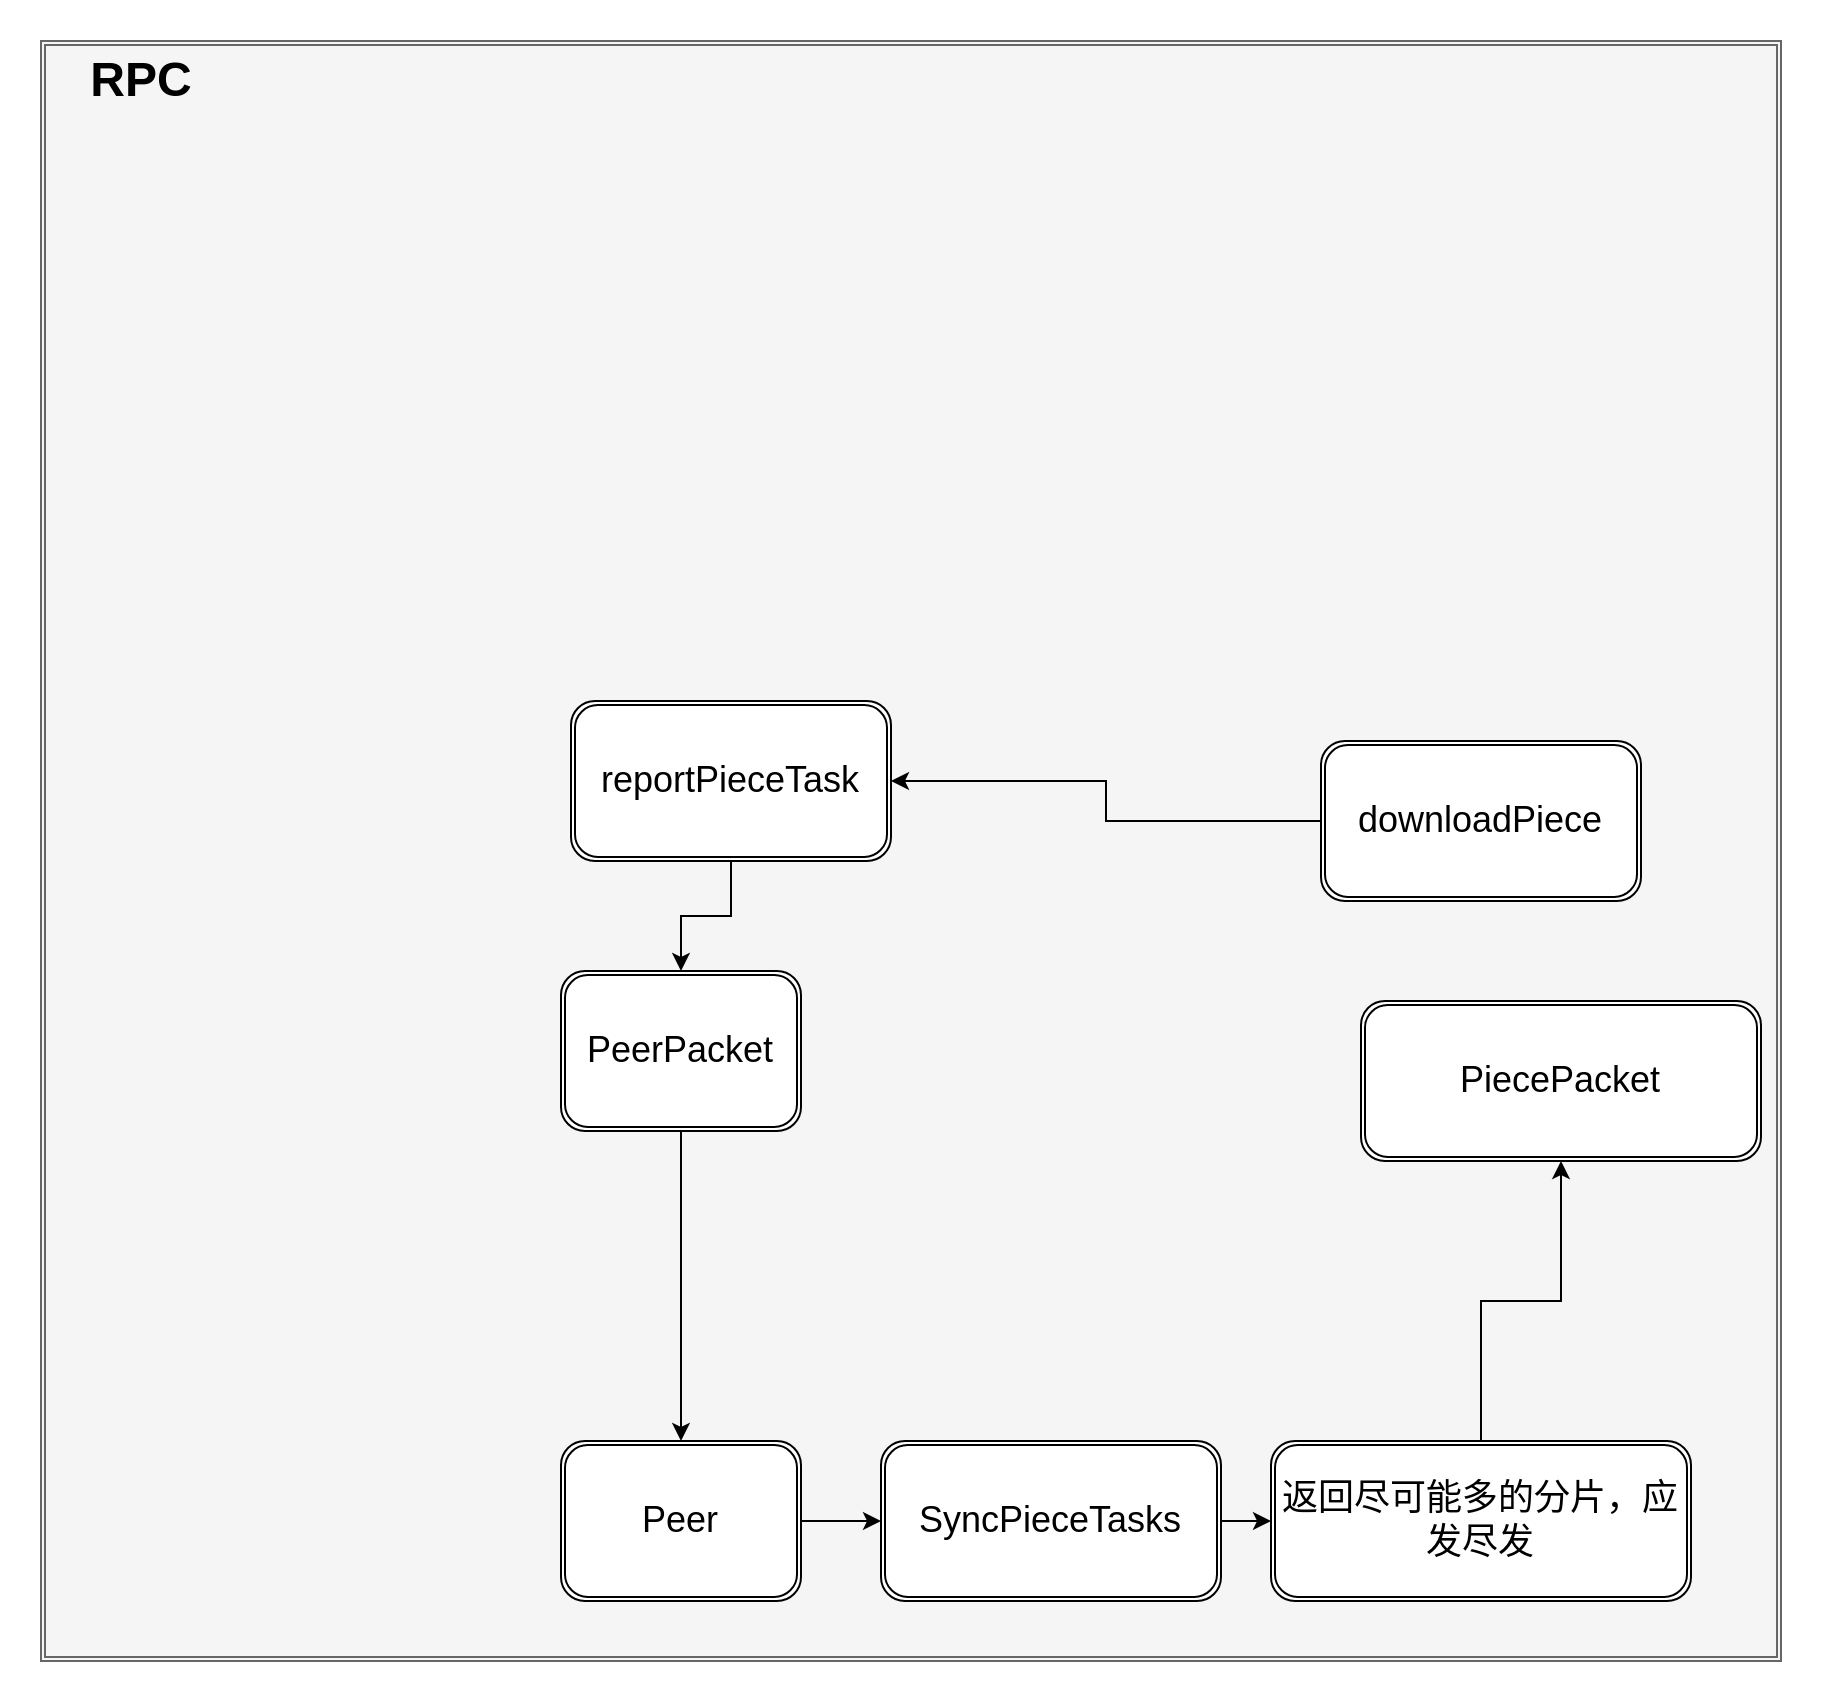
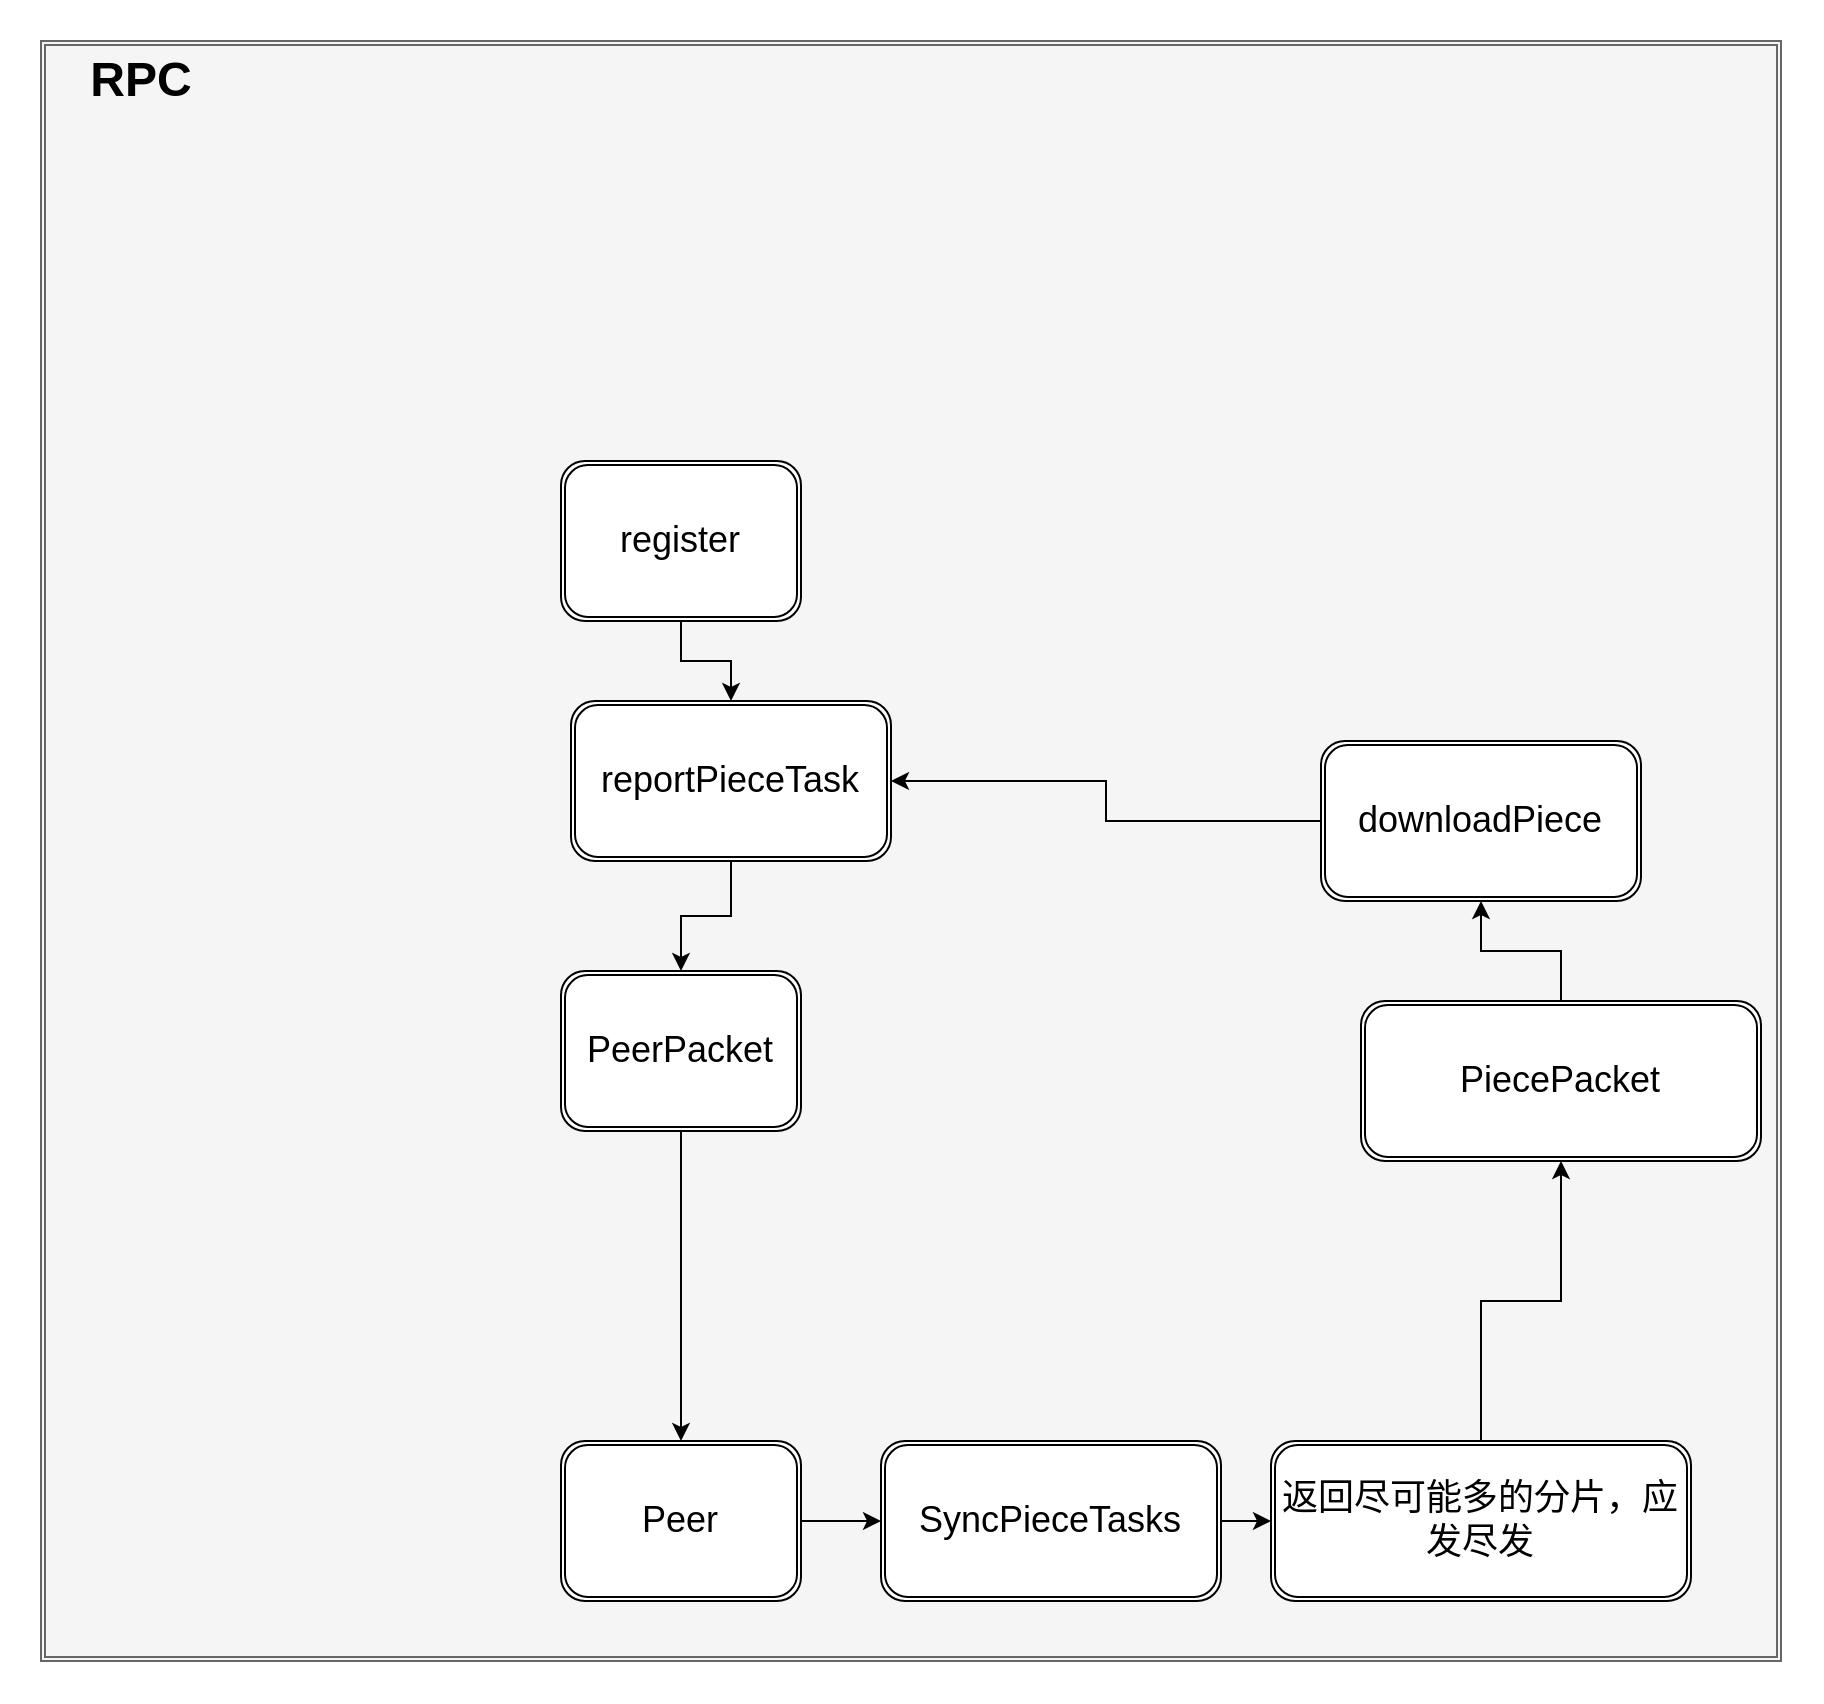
  <mxCell id="0" />
  <mxCell id="1" parent="0" />
  <mxCell id="2" value="" style="shape=ext;double=1;rounded=0;whiteSpace=wrap;html=1;fillColor=#f5f5f5;fontColor=#333333;strokeColor=#666666;" vertex="1" parent="1"><mxGeometry x="20" y="20" width="870" height="810" as="geometry" /></mxCell>
  <mxCell id="3" value="RPC" style="text;strokeColor=none;fillColor=none;html=1;fontSize=24;fontStyle=1;verticalAlign=middle;align=center;" vertex="1" parent="1"><mxGeometry x="20" y="20" width="100" height="40" as="geometry" /></mxCell>
  <mxCell id="4" style="edgeStyle=orthogonalEdgeStyle;rounded=0;orthogonalLoop=1;jettySize=auto;html=1;exitX=1;exitY=0.5;exitDx=0;exitDy=0;entryX=0;entryY=0.5;entryDx=0;entryDy=0;fontFamily=Helvetica;fontSize=18;fontColor=#000000;" edge="1" parent="1" source="5" target="7"><mxGeometry relative="1" as="geometry" /></mxCell>
  <mxCell id="5" value="&lt;pre style=&quot;text-align: start;&quot;&gt;&lt;font face=&quot;Helvetica&quot; style=&quot;font-size: 18px; background-color: rgb(255, 255, 255);&quot;&gt;SyncPieceTasks&lt;/font&gt;&lt;/pre&gt;" style="shape=ext;double=1;rounded=1;whiteSpace=wrap;html=1;" vertex="1" parent="1"><mxGeometry x="440" y="720" width="170" height="80" as="geometry" /></mxCell>
  <mxCell id="6" style="edgeStyle=orthogonalEdgeStyle;rounded=0;orthogonalLoop=1;jettySize=auto;html=1;exitX=0.5;exitY=0;exitDx=0;exitDy=0;entryX=0.5;entryY=1;entryDx=0;entryDy=0;fontFamily=Helvetica;fontSize=18;fontColor=#000000;" edge="1" parent="1" source="7" target="15"><mxGeometry relative="1" as="geometry" /></mxCell>
  <mxCell id="7" value="返回尽可能多的分片，应发尽发" style="shape=ext;double=1;rounded=1;whiteSpace=wrap;html=1;labelBackgroundColor=#FFFFFF;fontFamily=Helvetica;fontSize=18;fontColor=#000000;" vertex="1" parent="1"><mxGeometry x="635" y="720" width="210" height="80" as="geometry" /></mxCell>
+ <mxCell id="8" style="edgeStyle=orthogonalEdgeStyle;rounded=0;orthogonalLoop=1;jettySize=auto;html=1;exitX=0.5;exitY=1;exitDx=0;exitDy=0;entryX=0.5;entryY=0;entryDx=0;entryDy=0;fontFamily=Helvetica;fontSize=18;fontColor=#000000;" edge="1" parent="1" source="9" target="11"><mxGeometry relative="1" as="geometry" /></mxCell>
+ <mxCell id="9" value="register" style="shape=ext;double=1;rounded=1;whiteSpace=wrap;html=1;labelBackgroundColor=#FFFFFF;fontFamily=Helvetica;fontSize=18;fontColor=#000000;" vertex="1" parent="1"><mxGeometry x="280" y="230" width="120" height="80" as="geometry" /></mxCell>
  <mxCell id="10" style="edgeStyle=orthogonalEdgeStyle;rounded=0;orthogonalLoop=1;jettySize=auto;html=1;exitX=0.5;exitY=1;exitDx=0;exitDy=0;entryX=0.5;entryY=0;entryDx=0;entryDy=0;fontFamily=Helvetica;fontSize=18;fontColor=#000000;" edge="1" parent="1" source="11" target="13"><mxGeometry relative="1" as="geometry" /></mxCell>
  <mxCell id="11" value="reportPieceTask" style="shape=ext;double=1;rounded=1;whiteSpace=wrap;html=1;labelBackgroundColor=#FFFFFF;fontFamily=Helvetica;fontSize=18;fontColor=#000000;" vertex="1" parent="1"><mxGeometry x="285" y="350" width="160" height="80" as="geometry" /></mxCell>
  <mxCell id="12" style="edgeStyle=orthogonalEdgeStyle;rounded=0;orthogonalLoop=1;jettySize=auto;html=1;exitX=0.5;exitY=1;exitDx=0;exitDy=0;entryX=0.5;entryY=0;entryDx=0;entryDy=0;fontFamily=Helvetica;fontSize=18;fontColor=#000000;" edge="1" parent="1" source="13" target="17"><mxGeometry relative="1" as="geometry" /></mxCell>
  <mxCell id="13" value="PeerPacket" style="shape=ext;double=1;rounded=1;whiteSpace=wrap;html=1;labelBackgroundColor=#FFFFFF;fontFamily=Helvetica;fontSize=18;fontColor=#000000;" vertex="1" parent="1"><mxGeometry x="280" y="485" width="120" height="80" as="geometry" /></mxCell>
+ <mxCell id="14" style="edgeStyle=orthogonalEdgeStyle;rounded=0;orthogonalLoop=1;jettySize=auto;html=1;exitX=0.5;exitY=0;exitDx=0;exitDy=0;entryX=0.5;entryY=1;entryDx=0;entryDy=0;fontFamily=Helvetica;fontSize=18;fontColor=#000000;" edge="1" parent="1" source="15" target="19"><mxGeometry relative="1" as="geometry" /></mxCell>
  <mxCell id="15" value="PiecePacket" style="shape=ext;double=1;rounded=1;whiteSpace=wrap;html=1;labelBackgroundColor=#FFFFFF;fontFamily=Helvetica;fontSize=18;fontColor=#000000;" vertex="1" parent="1"><mxGeometry x="680" y="500" width="200" height="80" as="geometry" /></mxCell>
  <mxCell id="16" style="edgeStyle=orthogonalEdgeStyle;rounded=0;orthogonalLoop=1;jettySize=auto;html=1;exitX=1;exitY=0.5;exitDx=0;exitDy=0;entryX=0;entryY=0.5;entryDx=0;entryDy=0;fontFamily=Helvetica;fontSize=18;fontColor=#000000;" edge="1" parent="1" source="17" target="5"><mxGeometry relative="1" as="geometry" /></mxCell>
  <mxCell id="17" value="Peer" style="shape=ext;double=1;rounded=1;whiteSpace=wrap;html=1;labelBackgroundColor=#FFFFFF;fontFamily=Helvetica;fontSize=18;fontColor=#000000;" vertex="1" parent="1"><mxGeometry x="280" y="720" width="120" height="80" as="geometry" /></mxCell>
  <mxCell id="18" style="edgeStyle=orthogonalEdgeStyle;rounded=0;orthogonalLoop=1;jettySize=auto;html=1;exitX=0;exitY=0.5;exitDx=0;exitDy=0;fontFamily=Helvetica;fontSize=18;fontColor=#000000;" edge="1" parent="1" source="19" target="11"><mxGeometry relative="1" as="geometry" /></mxCell>
  <mxCell id="19" value="downloadPiece" style="shape=ext;double=1;rounded=1;whiteSpace=wrap;html=1;labelBackgroundColor=#FFFFFF;fontFamily=Helvetica;fontSize=18;fontColor=#000000;" vertex="1" parent="1"><mxGeometry x="660" y="370" width="160" height="80" as="geometry" /></mxCell>
